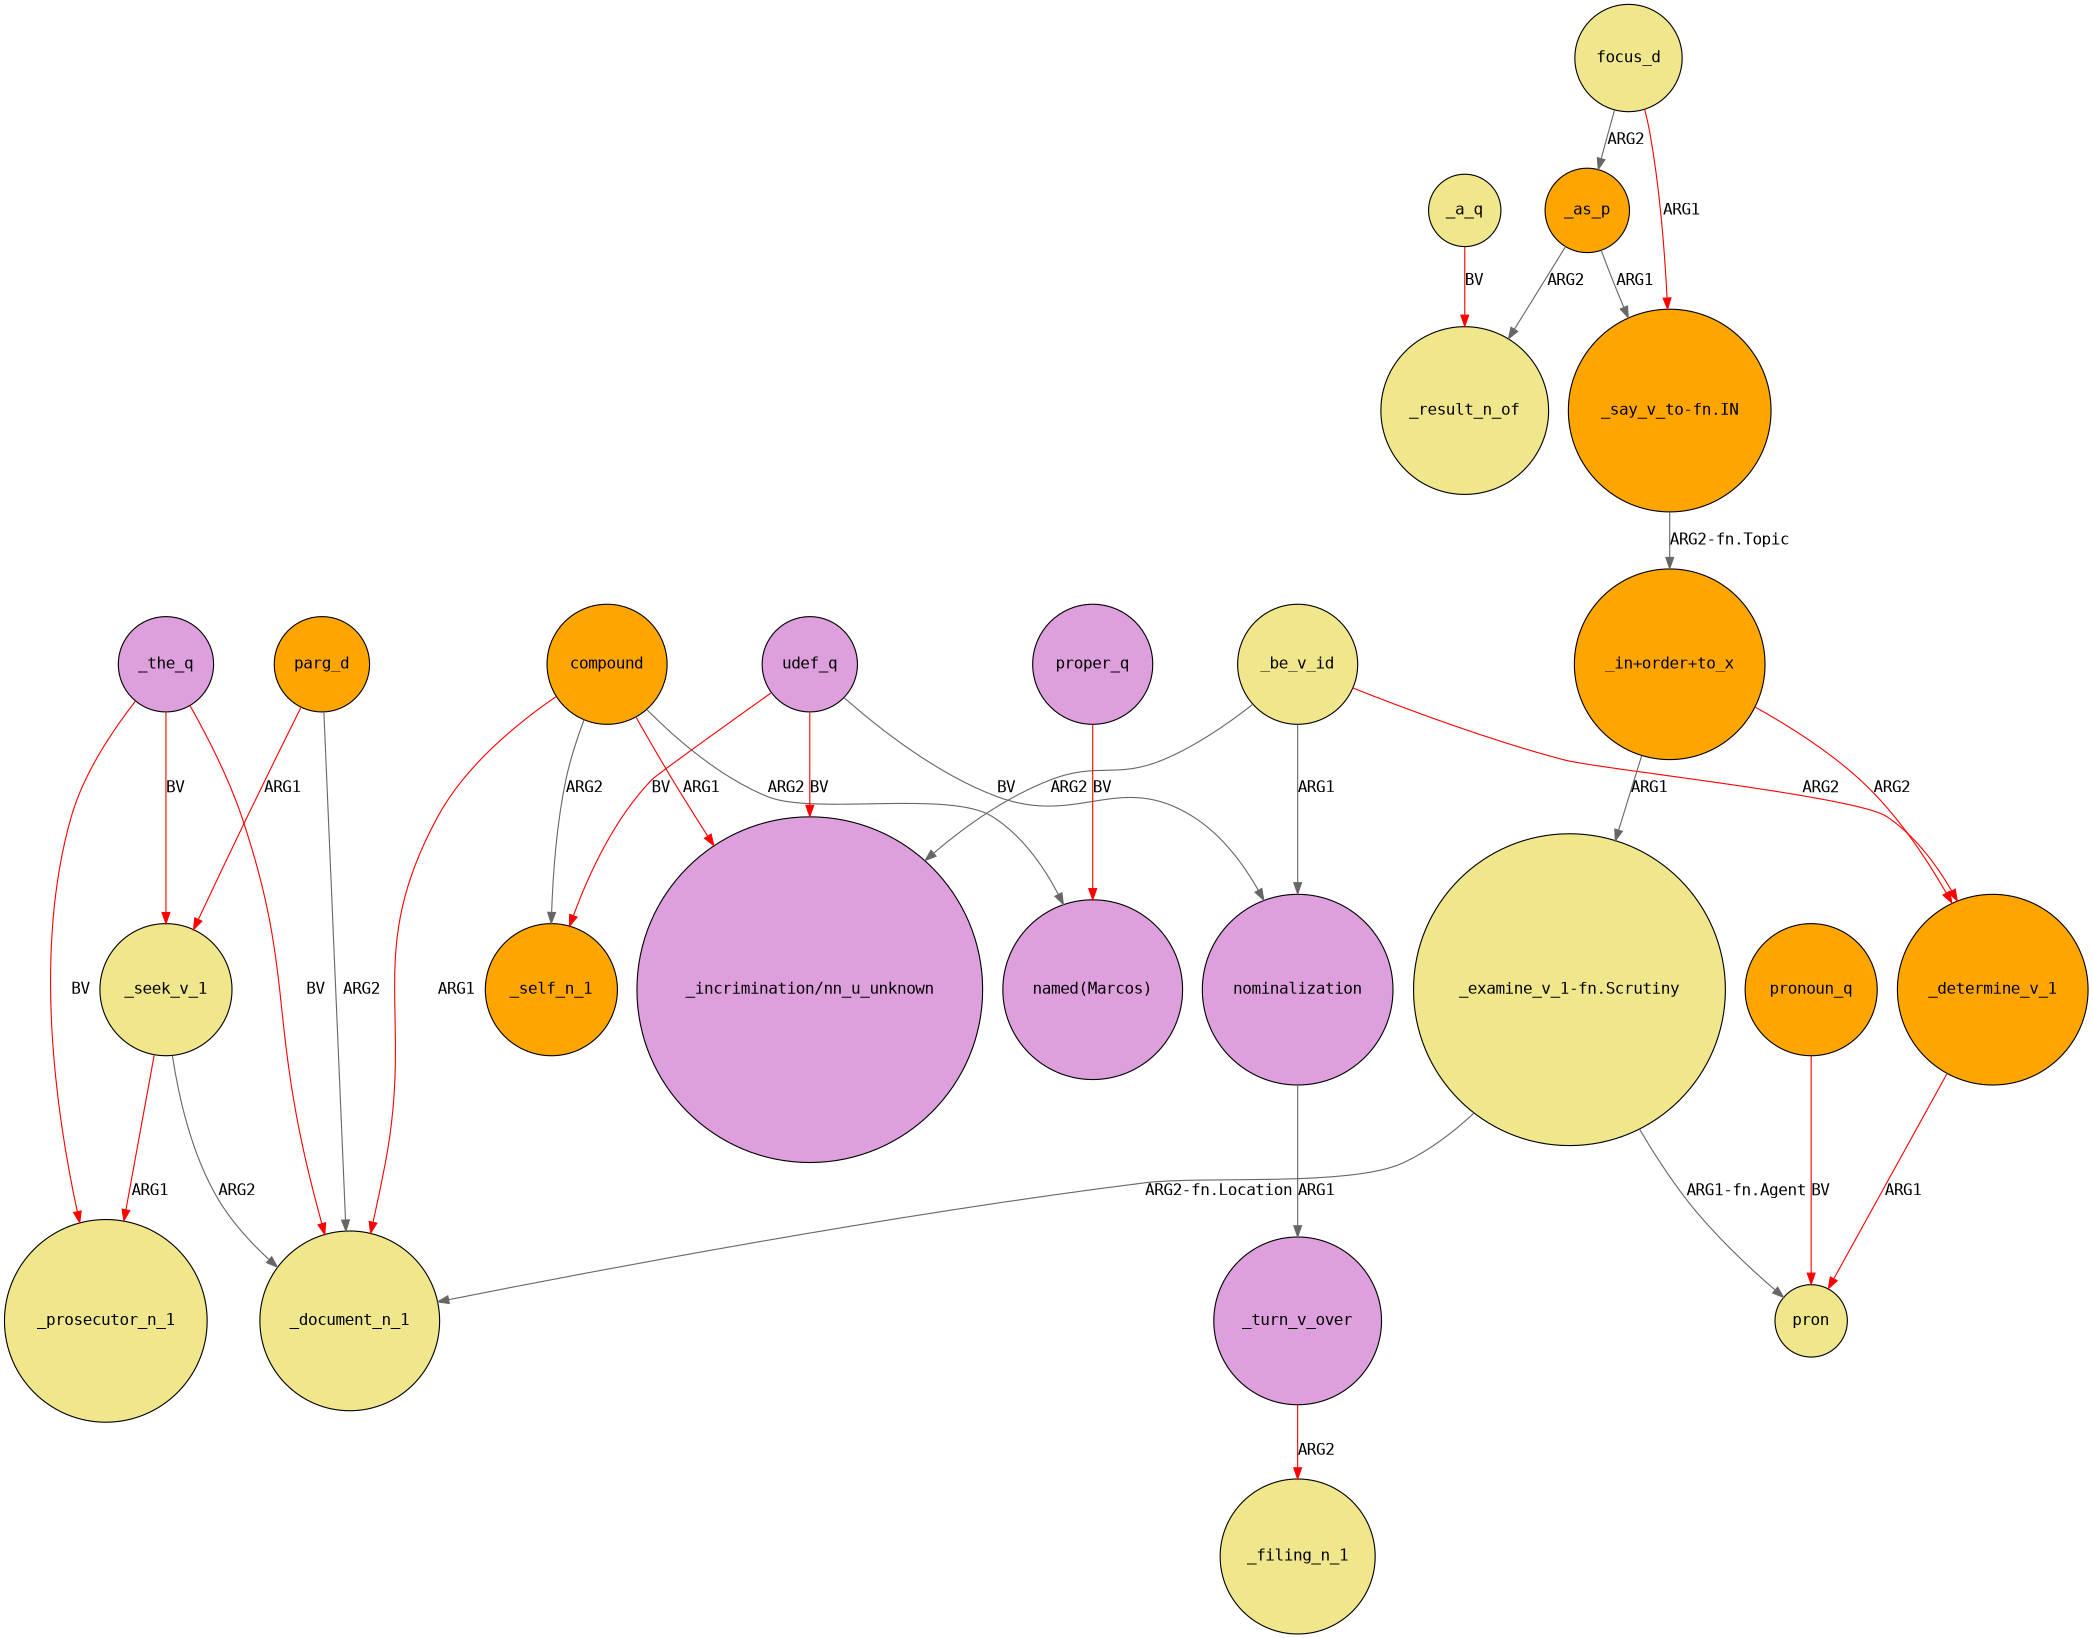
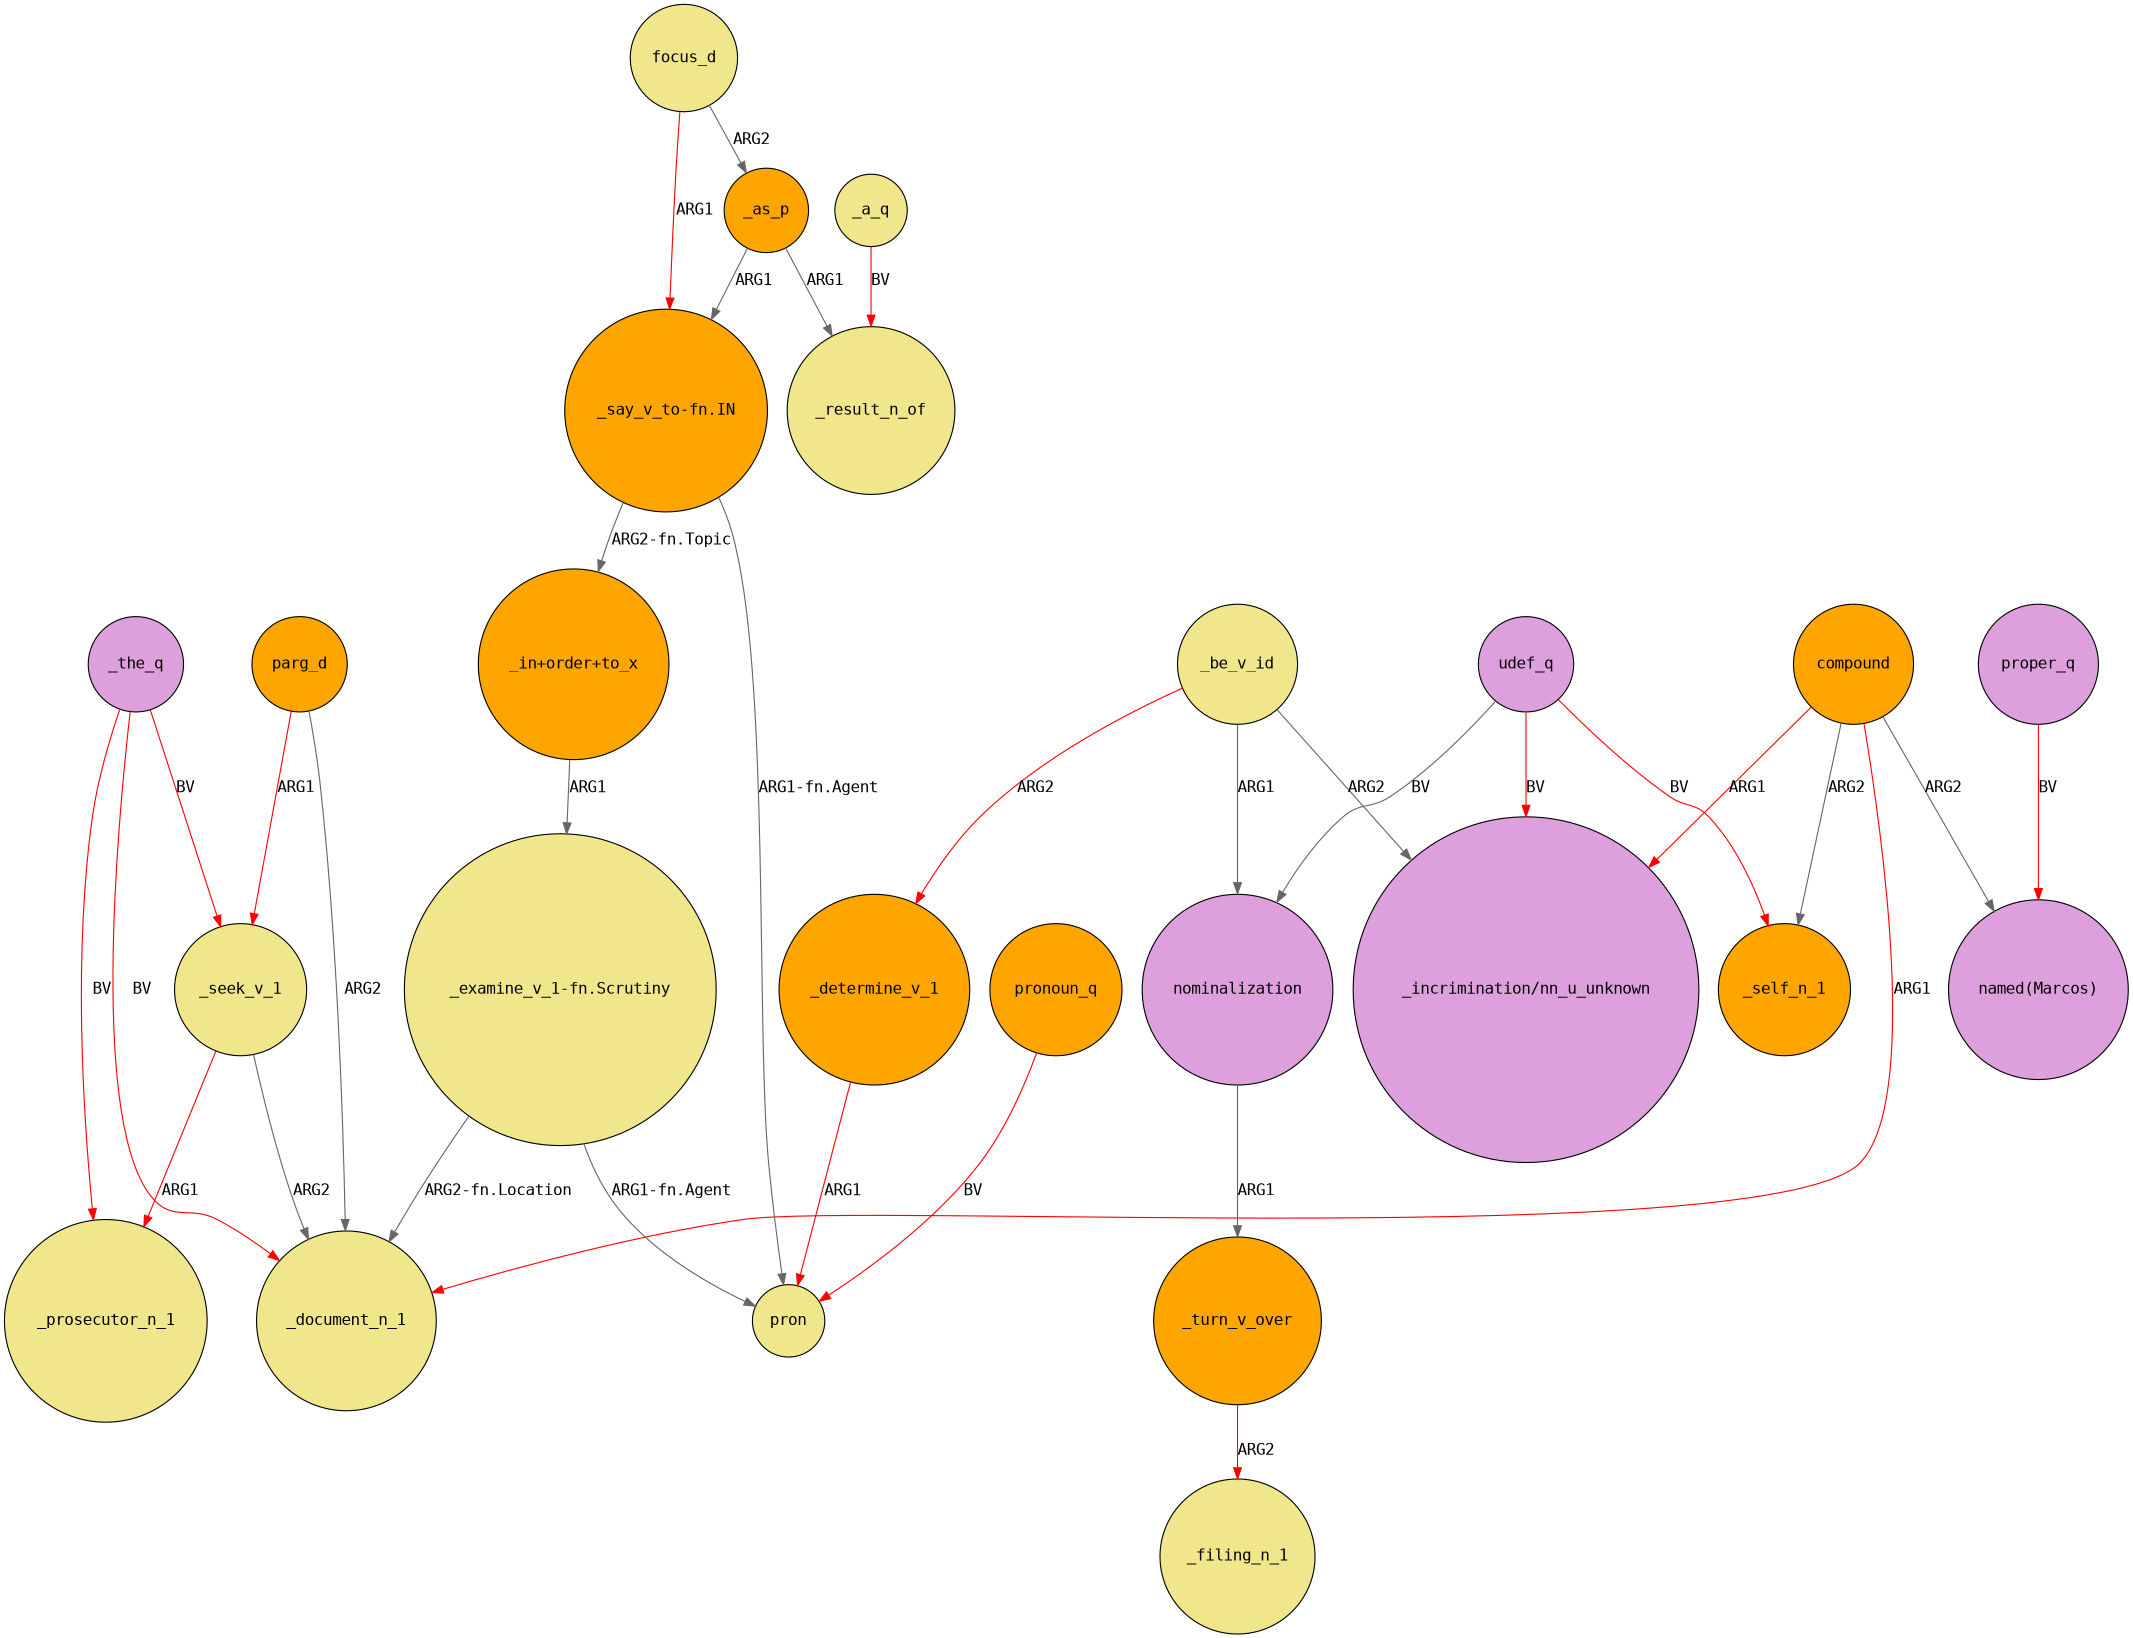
  digraph {
    fontname="DejaVu Sans Mono"
    node [fillcolor=khaki fontname="DejaVu Sans Mono" shape=circle style=filled]
    edge [color=red fontname="DejaVu Sans Mono"]
    compound [fillcolor=orange]
    _document_n_1
    "named(Marcos)" [fillcolor=plum]
    "_incrimination/nn_u_unknown" [fillcolor=plum]
    _self_n_1 [fillcolor=orange]
    _the_q [fillcolor=plum]
    _prosecutor_n_1
    _seek_v_1
    nominalization [fillcolor=plum]
-   _turn_v_over [fillcolor=plum]
+   _turn_v_over [fillcolor=orange]
    _filing_n_1
    "_examine_v_1-fn.Scrutiny"
    pron
    _determine_v_1 [fillcolor=orange]
    _be_v_id
    _as_p [fillcolor=orange]
    focus_d
    "_say_v_to-fn.IN" [fillcolor=orange]
    _result_n_of
    "_in+order+to_x" [fillcolor=orange]
    _a_q
    udef_q [fillcolor=plum]
    pronoun_q [fillcolor=orange]
    parg_d [fillcolor=orange]
    proper_q [fillcolor=plum]
    compound -> _document_n_1 [label=ARG1]
    compound -> "named(Marcos)" [color=gray40 label=ARG2]
    compound -> "_incrimination/nn_u_unknown" [label=ARG1]
    compound -> _self_n_1 [color=gray40 label=ARG2]
    _the_q -> _document_n_1 [label=BV]
    _the_q -> _prosecutor_n_1 [label=BV]
    _the_q -> _seek_v_1 [label=BV]
    _seek_v_1 -> _document_n_1 [color=gray40 label=ARG2]
    _seek_v_1 -> _prosecutor_n_1 [label=ARG1]
    nominalization -> _turn_v_over [color=gray40 label=ARG1]
    _turn_v_over -> _filing_n_1 [label=ARG2]
    "_examine_v_1-fn.Scrutiny" -> _document_n_1 [color=gray40 label="ARG2-fn.Location"]
    "_examine_v_1-fn.Scrutiny" -> pron [color=gray40 label="ARG1-fn.Agent"]
    _determine_v_1 -> pron [label=ARG1]
    _be_v_id -> "_incrimination/nn_u_unknown" [color=gray40 label=ARG2]
    _be_v_id -> nominalization [color=gray40 label=ARG1]
    _be_v_id -> _determine_v_1 [label=ARG2]
    _as_p -> "_say_v_to-fn.IN" [color=gray40 label=ARG1]
-   _as_p -> _result_n_of [color=gray40 label=ARG2]
+   _as_p -> _result_n_of [color=gray40 label=ARG1]
    focus_d -> _as_p [color=gray40 label=ARG2]
    focus_d -> "_say_v_to-fn.IN" [label=ARG1]
+   "_say_v_to-fn.IN" -> pron [color=gray40 label="ARG1-fn.Agent"]
    "_say_v_to-fn.IN" -> "_in+order+to_x" [color=gray40 label="ARG2-fn.Topic"]
    "_in+order+to_x" -> "_examine_v_1-fn.Scrutiny" [color=gray40 label=ARG1]
-   "_in+order+to_x" -> _determine_v_1 [label=ARG2]
    _a_q -> _result_n_of [label=BV]
    udef_q -> "_incrimination/nn_u_unknown" [label=BV]
    udef_q -> _self_n_1 [label=BV]
    udef_q -> nominalization [color=gray40 label=BV]
    pronoun_q -> pron [label=BV]
    parg_d -> _document_n_1 [color=gray40 label=ARG2]
    parg_d -> _seek_v_1 [label=ARG1]
    proper_q -> "named(Marcos)" [label=BV]
  }
